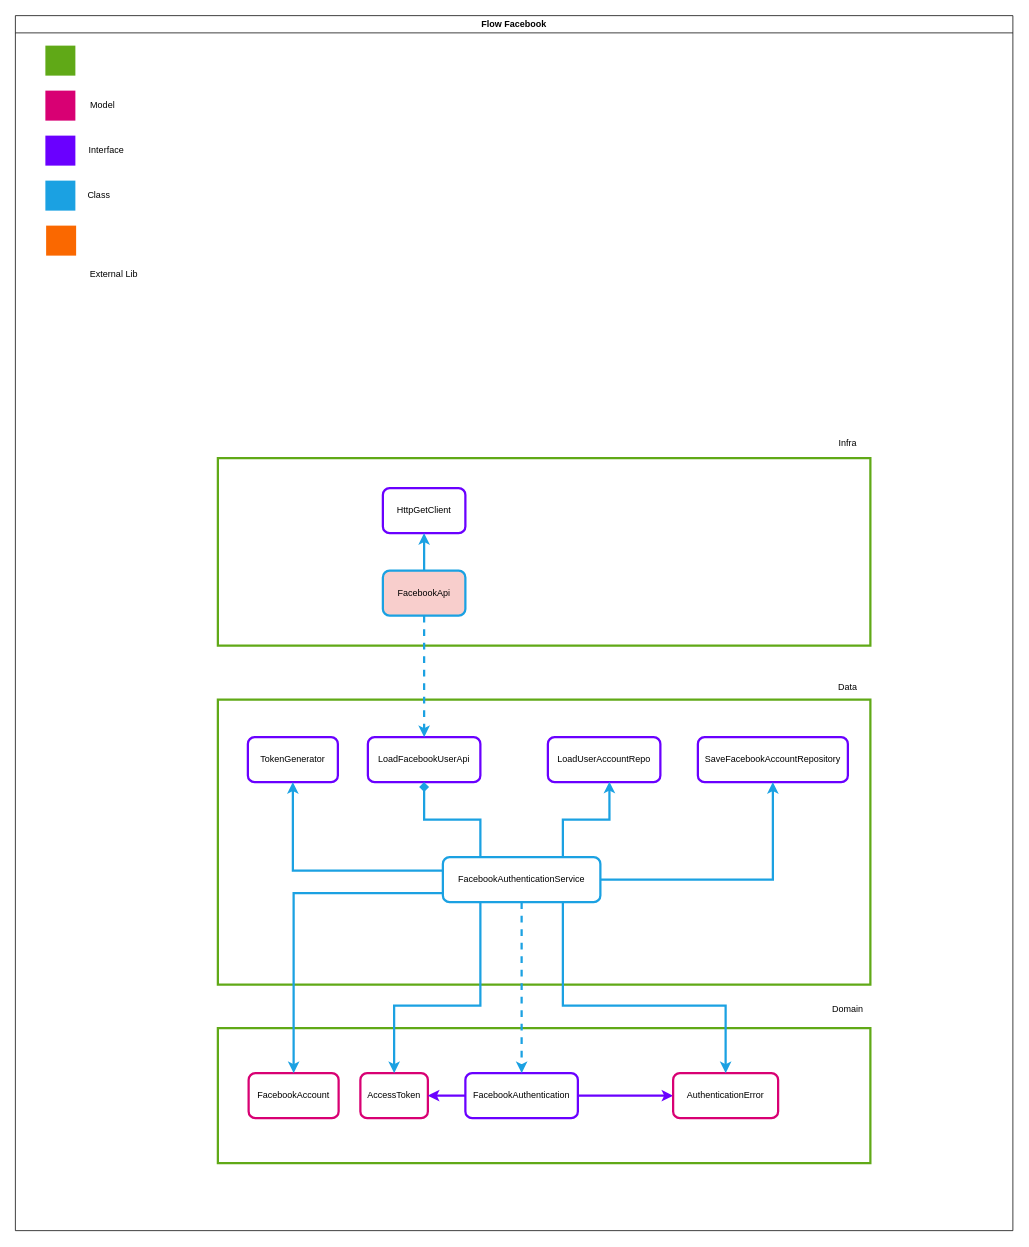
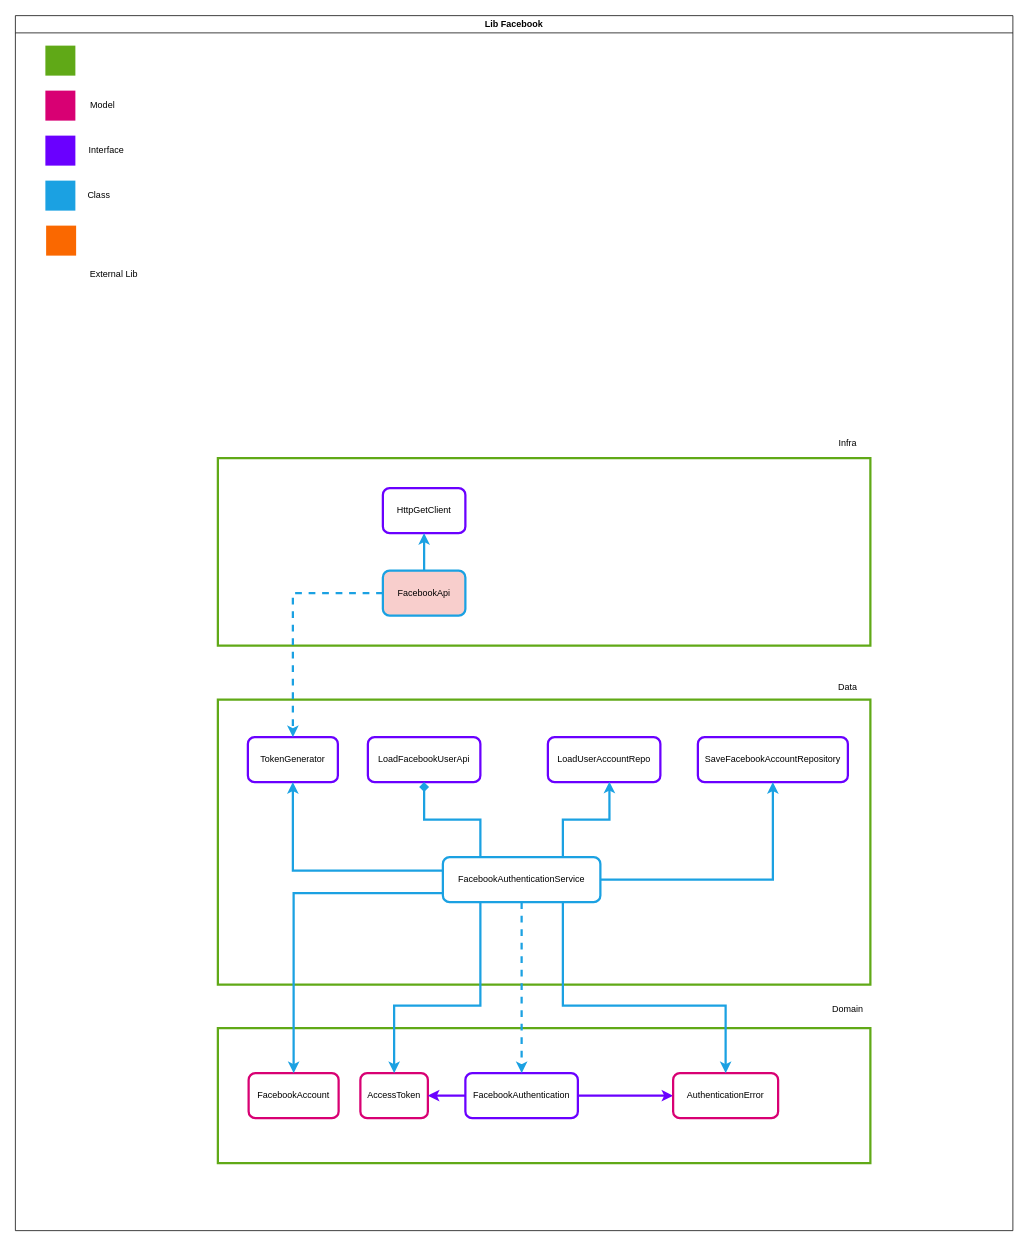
  <mxCell id="0" />
  <mxCell id="1" parent="0" />
- <mxCell id="2" value="Flow Facebook" style="swimlane;whiteSpace=wrap;html=1;" parent="1" vertex="1"><mxGeometry x="20" y="20" width="1330" height="1620" as="geometry"><mxRectangle x="40" y="280" width="100" height="30" as="alternateBounds" /></mxGeometry></mxCell>
+ <mxCell id="2" value="Lib Facebook" style="swimlane;whiteSpace=wrap;html=1;" parent="1" vertex="1"><mxGeometry x="20" y="20" width="1330" height="1620" as="geometry"><mxRectangle x="40" y="280" width="100" height="30" as="alternateBounds" /></mxGeometry></mxCell>
  <mxCell id="3" value="" style="rounded=0;whiteSpace=wrap;html=1;strokeColor=#60A917;strokeWidth=3;" parent="2" vertex="1"><mxGeometry x="270" y="912" width="870" height="380" as="geometry" /></mxCell>
  <mxCell id="4" value="TokenGenerator" style="rounded=1;whiteSpace=wrap;html=1;strokeWidth=3;strokeColor=#6A00FF;" parent="2" vertex="1"><mxGeometry x="310" y="962" width="120" height="60" as="geometry" /></mxCell>
  <mxCell id="5" value="LoadFacebookUserApi" style="rounded=1;whiteSpace=wrap;html=1;strokeWidth=3;strokeColor=#6A00FF;" parent="2" vertex="1"><mxGeometry x="470" y="962" width="150" height="60" as="geometry" /></mxCell>
  <mxCell id="6" value="LoadUserAccountRepo" style="rounded=1;whiteSpace=wrap;html=1;strokeWidth=3;strokeColor=#6A00FF;" parent="2" vertex="1"><mxGeometry x="710" y="962" width="150" height="60" as="geometry" /></mxCell>
  <mxCell id="7" value="SaveFacebookAccountRepository" style="rounded=1;whiteSpace=wrap;html=1;strokeWidth=3;strokeColor=#6A00FF;" parent="2" vertex="1"><mxGeometry x="910" y="962" width="200" height="60" as="geometry" /></mxCell>
  <mxCell id="8" style="edgeStyle=orthogonalEdgeStyle;rounded=0;orthogonalLoop=1;jettySize=auto;html=1;entryX=0.5;entryY=1;entryDx=0;entryDy=0;strokeColor=#1BA1E2;strokeWidth=3;endArrow=diamond;" parent="2" source="12" target="5" edge="1"><mxGeometry relative="1" as="geometry"><Array as="points"><mxPoint x="620" y="1072" /><mxPoint x="545" y="1072" /></Array></mxGeometry></mxCell>
  <mxCell id="9" style="edgeStyle=orthogonalEdgeStyle;rounded=0;orthogonalLoop=1;jettySize=auto;html=1;entryX=0.547;entryY=0.992;entryDx=0;entryDy=0;entryPerimeter=0;strokeColor=#1BA1E2;strokeWidth=3;" parent="2" source="12" target="6" edge="1"><mxGeometry relative="1" as="geometry"><Array as="points"><mxPoint x="730" y="1072" /><mxPoint x="792" y="1072" /></Array></mxGeometry></mxCell>
  <mxCell id="10" style="edgeStyle=orthogonalEdgeStyle;rounded=0;orthogonalLoop=1;jettySize=auto;html=1;entryX=0.5;entryY=1;entryDx=0;entryDy=0;strokeColor=#1BA1E2;strokeWidth=3;" parent="2" source="12" target="4" edge="1"><mxGeometry relative="1" as="geometry"><Array as="points"><mxPoint x="370" y="1140" /></Array></mxGeometry></mxCell>
  <mxCell id="11" style="edgeStyle=orthogonalEdgeStyle;rounded=0;orthogonalLoop=1;jettySize=auto;html=1;entryX=0.5;entryY=1;entryDx=0;entryDy=0;strokeColor=#1BA1E2;strokeWidth=3;" parent="2" source="12" target="7" edge="1"><mxGeometry relative="1" as="geometry" /></mxCell>
  <mxCell id="12" value="FacebookAuthenticationService" style="rounded=1;whiteSpace=wrap;html=1;strokeWidth=3;strokeColor=#1BA1E2;" parent="2" vertex="1"><mxGeometry x="570" y="1122" width="210" height="60" as="geometry" /></mxCell>
  <mxCell id="13" value="Data" style="text;html=1;strokeColor=none;fillColor=none;align=center;verticalAlign=middle;whiteSpace=wrap;rounded=0;strokeWidth=3;" parent="2" vertex="1"><mxGeometry x="1080" y="880" width="60" height="30" as="geometry" /></mxCell>
  <mxCell id="14" value="" style="rounded=0;whiteSpace=wrap;html=1;strokeColor=none;strokeWidth=3;fillColor=#60a917;fontColor=#ffffff;" parent="2" vertex="1"><mxGeometry x="40" y="40" width="40" height="40" as="geometry" /></mxCell>
  <mxCell id="15" value="" style="rounded=0;whiteSpace=wrap;html=1;strokeColor=none;strokeWidth=3;fillColor=#d80073;fontColor=#ffffff;" parent="2" vertex="1"><mxGeometry x="40" y="100" width="40" height="40" as="geometry" /></mxCell>
  <mxCell id="16" value="Model" style="text;html=1;align=center;verticalAlign=middle;resizable=0;points=[];autosize=1;strokeColor=none;fillColor=none;strokeWidth=3;" parent="2" vertex="1"><mxGeometry x="86" y="105" width="60" height="30" as="geometry" /></mxCell>
  <mxCell id="17" value="" style="rounded=0;whiteSpace=wrap;html=1;strokeColor=none;strokeWidth=3;fillColor=#6a00ff;fontColor=#ffffff;" parent="2" vertex="1"><mxGeometry x="40" y="160" width="40" height="40" as="geometry" /></mxCell>
  <mxCell id="18" value="Interface" style="text;html=1;align=center;verticalAlign=middle;resizable=0;points=[];autosize=1;strokeColor=none;fillColor=none;strokeWidth=3;" parent="2" vertex="1"><mxGeometry x="86" y="165" width="70" height="30" as="geometry" /></mxCell>
  <mxCell id="19" value="" style="rounded=0;whiteSpace=wrap;html=1;strokeColor=none;strokeWidth=3;fillColor=#1ba1e2;fontColor=#ffffff;" parent="2" vertex="1"><mxGeometry x="40" y="220" width="40" height="40" as="geometry" /></mxCell>
  <mxCell id="20" value="Class" style="text;html=1;align=center;verticalAlign=middle;resizable=0;points=[];autosize=1;strokeColor=none;fillColor=none;strokeWidth=3;" parent="2" vertex="1"><mxGeometry x="86" y="225" width="50" height="30" as="geometry" /></mxCell>
  <mxCell id="21" value="" style="rounded=0;whiteSpace=wrap;html=1;strokeColor=none;strokeWidth=3;fillColor=#fa6800;fontColor=#000000;" parent="2" vertex="1"><mxGeometry x="41" y="280" width="40" height="40" as="geometry" /></mxCell>
  <mxCell id="22" value="External Lib" style="text;html=1;align=center;verticalAlign=middle;resizable=0;points=[];autosize=1;strokeColor=none;fillColor=none;strokeWidth=3;" parent="2" vertex="1"><mxGeometry x="86" y="330" width="90" height="30" as="geometry" /></mxCell>
  <mxCell id="23" value="" style="rounded=0;whiteSpace=wrap;html=1;strokeColor=#60A917;strokeWidth=3;" parent="2" vertex="1"><mxGeometry x="270" y="1350" width="870" height="180" as="geometry" /></mxCell>
  <mxCell id="24" value="Domain" style="text;html=1;strokeColor=none;fillColor=none;align=center;verticalAlign=middle;whiteSpace=wrap;rounded=0;strokeWidth=3;" parent="2" vertex="1"><mxGeometry x="1080" y="1310" width="60" height="30" as="geometry" /></mxCell>
  <mxCell id="25" value="FacebookAccount" style="rounded=1;whiteSpace=wrap;html=1;strokeWidth=3;strokeColor=#D80073;" parent="2" vertex="1"><mxGeometry x="311" y="1410" width="120" height="60" as="geometry" /></mxCell>
  <mxCell id="26" value="AccessToken" style="rounded=1;whiteSpace=wrap;html=1;strokeWidth=3;strokeColor=#D80073;" parent="2" vertex="1"><mxGeometry x="460" y="1410" width="90" height="60" as="geometry" /></mxCell>
  <mxCell id="27" style="edgeStyle=orthogonalEdgeStyle;rounded=0;orthogonalLoop=1;jettySize=auto;html=1;entryX=0;entryY=0.5;entryDx=0;entryDy=0;strokeColor=#6A00FF;strokeWidth=3;fillColor=#6a00ff;" parent="2" source="29" target="30" edge="1"><mxGeometry relative="1" as="geometry" /></mxCell>
  <mxCell id="28" style="edgeStyle=orthogonalEdgeStyle;rounded=0;orthogonalLoop=1;jettySize=auto;html=1;entryX=1;entryY=0.5;entryDx=0;entryDy=0;strokeColor=#6A00FF;strokeWidth=3;fillColor=#6a00ff;" parent="2" source="29" target="26" edge="1"><mxGeometry relative="1" as="geometry" /></mxCell>
  <mxCell id="29" value="FacebookAuthentication" style="rounded=1;whiteSpace=wrap;html=1;strokeWidth=3;strokeColor=#6A00FF;" parent="2" vertex="1"><mxGeometry x="600" y="1410" width="150" height="60" as="geometry" /></mxCell>
  <mxCell id="30" value="AuthenticationError" style="rounded=1;whiteSpace=wrap;html=1;strokeWidth=3;strokeColor=#D80073;" parent="2" vertex="1"><mxGeometry x="877" y="1410" width="140" height="60" as="geometry" /></mxCell>
  <mxCell id="31" style="edgeStyle=orthogonalEdgeStyle;rounded=0;orthogonalLoop=1;jettySize=auto;html=1;strokeColor=#1BA1E2;strokeWidth=3;dashed=1;entryX=0.5;entryY=0;entryDx=0;entryDy=0;" parent="2" source="12" target="29" edge="1"><mxGeometry relative="1" as="geometry"><mxPoint x="670" y="1410" as="targetPoint" /><Array as="points" /></mxGeometry></mxCell>
  <mxCell id="32" style="edgeStyle=orthogonalEdgeStyle;rounded=0;orthogonalLoop=1;jettySize=auto;html=1;entryX=0.5;entryY=0;entryDx=0;entryDy=0;strokeColor=#1BA1E2;strokeWidth=3;" parent="2" source="12" target="26" edge="1"><mxGeometry relative="1" as="geometry"><Array as="points"><mxPoint x="620" y="1320" /><mxPoint x="505" y="1320" /></Array></mxGeometry></mxCell>
  <mxCell id="33" style="edgeStyle=orthogonalEdgeStyle;rounded=0;orthogonalLoop=1;jettySize=auto;html=1;entryX=0.5;entryY=0;entryDx=0;entryDy=0;strokeColor=#1BA1E2;strokeWidth=3;" parent="2" source="12" target="30" edge="1"><mxGeometry relative="1" as="geometry"><Array as="points"><mxPoint x="730" y="1320" /><mxPoint x="947" y="1320" /></Array></mxGeometry></mxCell>
  <mxCell id="34" style="edgeStyle=orthogonalEdgeStyle;rounded=0;orthogonalLoop=1;jettySize=auto;html=1;strokeColor=#1BA1E2;strokeWidth=3;" parent="2" source="12" target="25" edge="1"><mxGeometry relative="1" as="geometry"><Array as="points"><mxPoint x="371" y="1170" /></Array></mxGeometry></mxCell>
  <mxCell id="35" value="" style="rounded=0;whiteSpace=wrap;html=1;strokeColor=#60A917;strokeWidth=3;" vertex="1" parent="2"><mxGeometry x="270" y="590" width="870" height="250" as="geometry" /></mxCell>
  <mxCell id="36" value="HttpGetClient" style="rounded=1;whiteSpace=wrap;html=1;strokeWidth=3;strokeColor=#6A00FF;" vertex="1" parent="2"><mxGeometry x="490" y="630" width="110" height="60" as="geometry" /></mxCell>
- <mxCell id="37" style="edgeStyle=orthogonalEdgeStyle;rounded=0;orthogonalLoop=1;jettySize=auto;html=1;entryX=0.5;entryY=0;entryDx=0;entryDy=0;fillColor=#1ba1e2;strokeColor=#1BA1E2;strokeWidth=3;dashed=1;" edge="1" parent="2" source="39" target="5"><mxGeometry relative="1" as="geometry" /></mxCell>
+ <mxCell id="37" style="edgeStyle=orthogonalEdgeStyle;rounded=0;orthogonalLoop=1;jettySize=auto;html=1;fillColor=#1ba1e2;strokeColor=#1BA1E2;strokeWidth=3;dashed=1;" edge="1" parent="2" source="39" target="4"><mxGeometry relative="1" as="geometry" /></mxCell>
  <mxCell id="38" style="edgeStyle=orthogonalEdgeStyle;rounded=0;orthogonalLoop=1;jettySize=auto;html=1;entryX=0.5;entryY=1;entryDx=0;entryDy=0;strokeColor=#1BA1E2;strokeWidth=3;" edge="1" parent="2" source="39" target="36"><mxGeometry relative="1" as="geometry" /></mxCell>
  <mxCell id="39" value="FacebookApi" style="rounded=1;whiteSpace=wrap;html=1;strokeWidth=3;strokeColor=#1BA1E2;fillColor=#f8cecc;" vertex="1" parent="2"><mxGeometry x="490" y="740" width="110" height="60" as="geometry" /></mxCell>
  <mxCell id="40" value="Infra" style="text;html=1;strokeColor=none;fillColor=none;align=center;verticalAlign=middle;whiteSpace=wrap;rounded=0;strokeWidth=3;" vertex="1" parent="2"><mxGeometry x="1080" y="555" width="60" height="30" as="geometry" /></mxCell>
